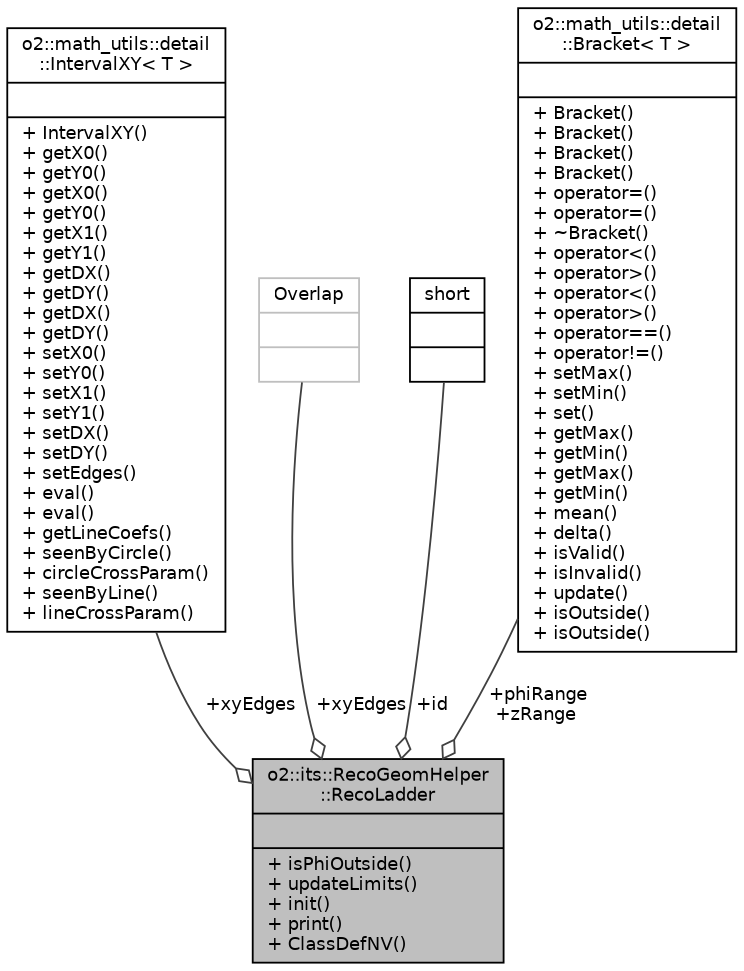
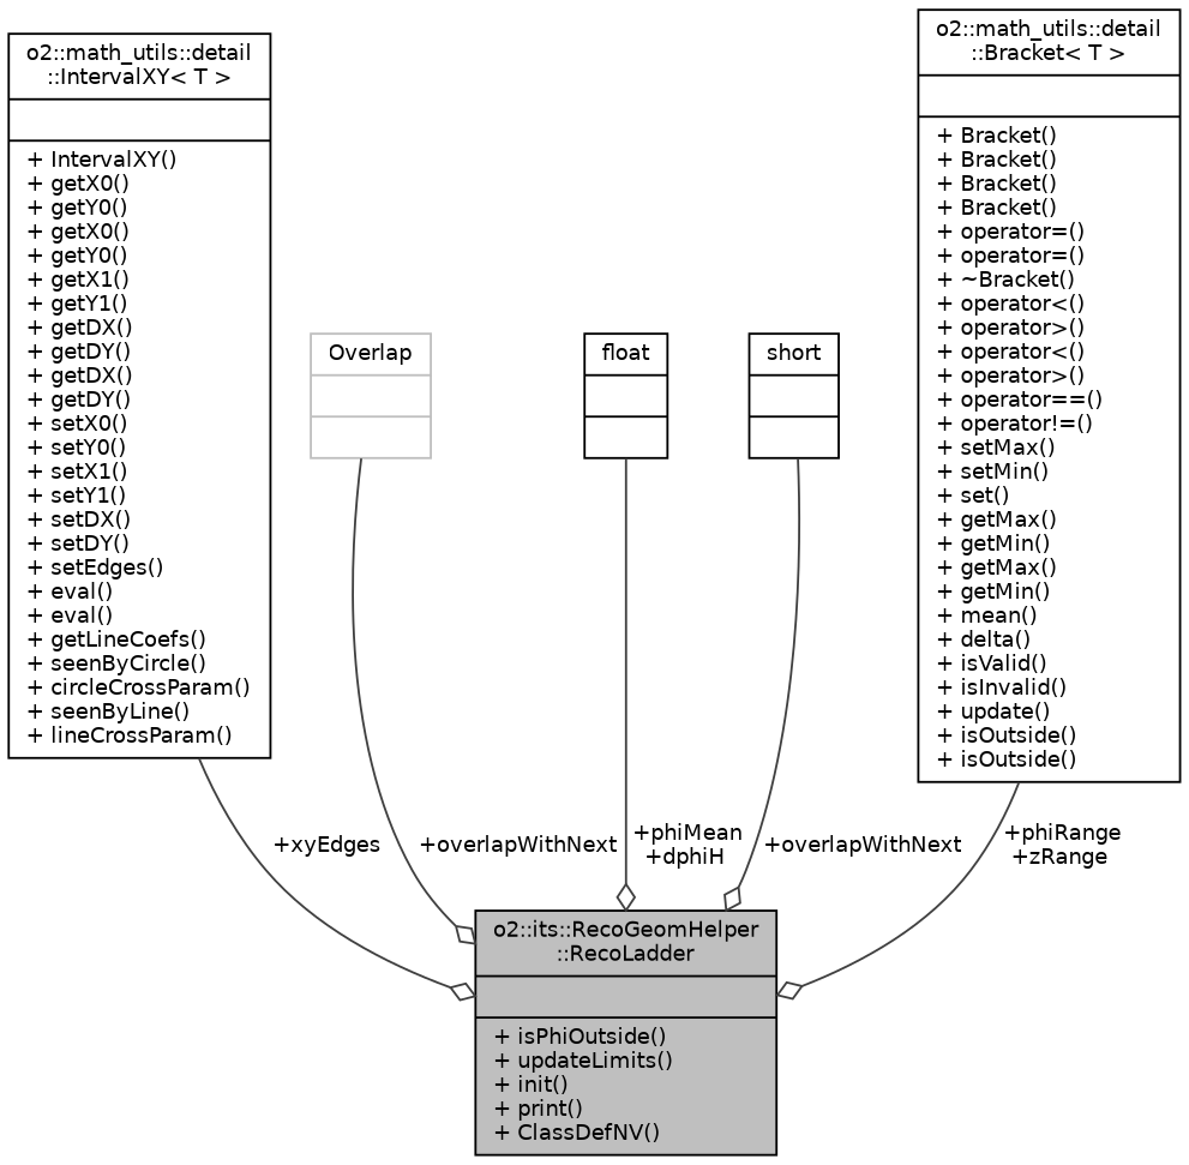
  digraph {
    node [color=black fontname=Helvetica fontsize=10 shape=record]
    edge [arrowhead=odiamond color=grey25 fontname=Helvetica fontsize=10 labelfontname=Helvetica labelfontsize=10 style=solid]
    n1 [fillcolor=grey75 fontcolor=black height=0.2 label="{o2::its::RecoGeomHelper\l::RecoLadder\n||+ isPhiOutside()\l+ updateLimits()\l+ init()\l+ print()\l+ ClassDefNV()\l}" style=filled width=0.4]
    n2 [height=0.2 label="{o2::math_utils::detail\l::IntervalXY\< T \>\n||+ IntervalXY()\l+ getX0()\l+ getY0()\l+ getX0()\l+ getY0()\l+ getX1()\l+ getY1()\l+ getDX()\l+ getDY()\l+ getDX()\l+ getDY()\l+ setX0()\l+ setY0()\l+ setX1()\l+ setY1()\l+ setDX()\l+ setDY()\l+ setEdges()\l+ eval()\l+ eval()\l+ getLineCoefs()\l+ seenByCircle()\l+ circleCrossParam()\l+ seenByLine()\l+ lineCrossParam()\l}" width=0.4]
    n3 [color=grey75 height=0.2 label="{Overlap\n||}" width=0.4]
+   n4 [height=0.2 label="{float\n||}" width=0.4]
    n5 [height=0.2 label="{short\n||}" width=0.4]
    n6 [height=0.2 label="{o2::math_utils::detail\l::Bracket\< T \>\n||+ Bracket()\l+ Bracket()\l+ Bracket()\l+ Bracket()\l+ operator=()\l+ operator=()\l+ ~Bracket()\l+ operator\<()\l+ operator\>()\l+ operator\<()\l+ operator\>()\l+ operator==()\l+ operator!=()\l+ setMax()\l+ setMin()\l+ set()\l+ getMax()\l+ getMin()\l+ getMax()\l+ getMin()\l+ mean()\l+ delta()\l+ isValid()\l+ isInvalid()\l+ update()\l+ isOutside()\l+ isOutside()\l}" width=0.4]
    n2 -> n1 [label=" +xyEdges"]
-   n3 -> n1 [label=" +xyEdges"]
-   n5 -> n1 [label=" +id"]
+   n3 -> n1 [label=" +overlapWithNext"]
+   n4 -> n1 [label=" +phiMean\n+dphiH"]
+   n5 -> n1 [label=" +overlapWithNext"]
    n6 -> n1 [label=" +phiRange\n+zRange"]
  }
